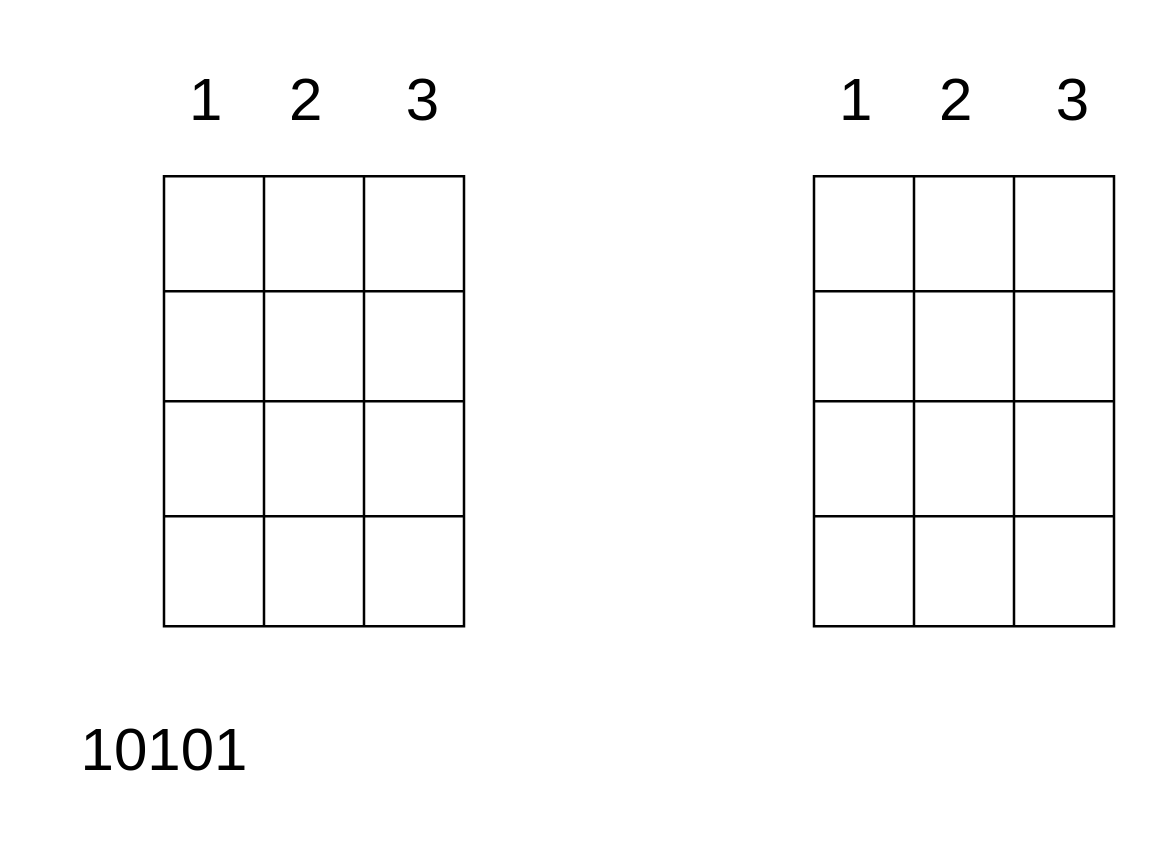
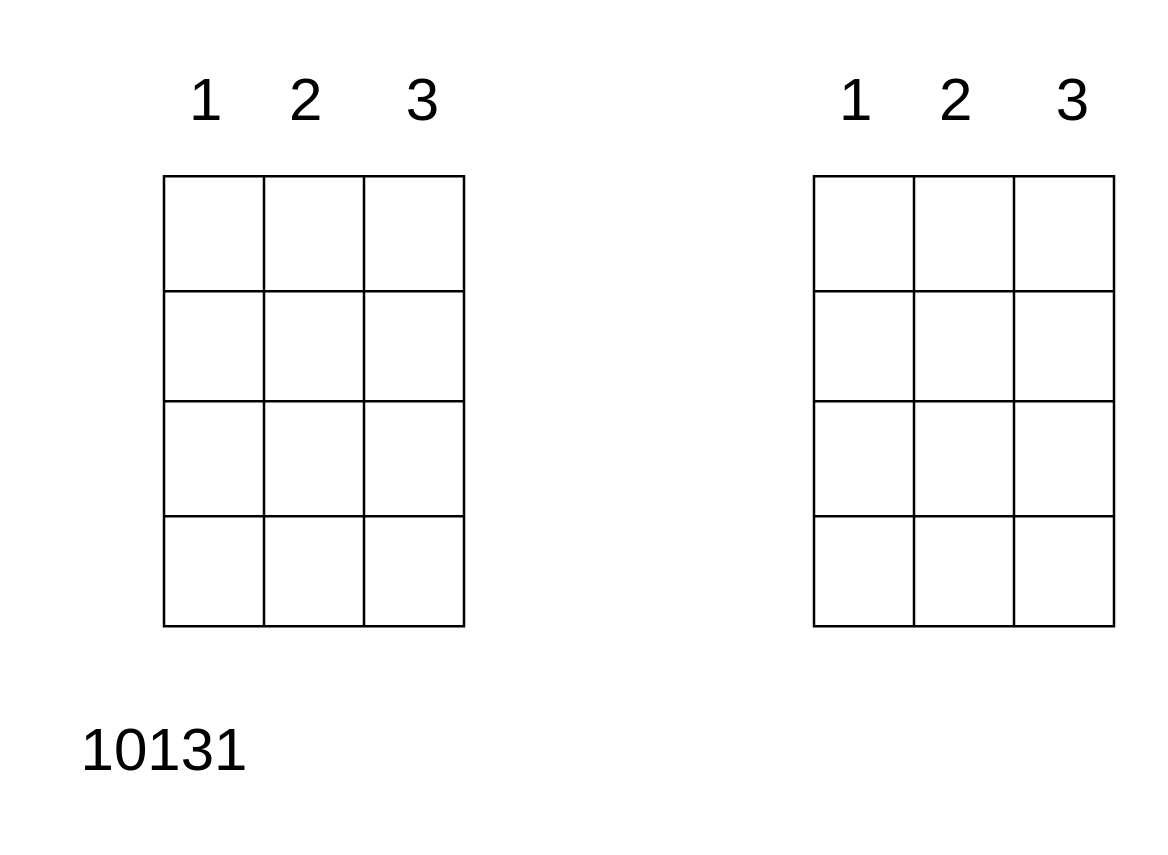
  <mxCell id="0" />
  <mxCell id="1" parent="0" />
  <mxCell id="2" value="" style="shape=table;startSize=0;container=1;collapsible=0;childLayout=tableLayout;" vertex="1" parent="1"><mxGeometry x="65" y="70" width="120" height="180" as="geometry" /></mxCell>
  <mxCell id="3" value="" style="shape=tableRow;horizontal=0;startSize=0;swimlaneHead=0;swimlaneBody=0;top=0;left=0;bottom=0;right=0;collapsible=0;dropTarget=0;fillColor=none;points=[[0,0.5],[1,0.5]];portConstraint=eastwest;" vertex="1" parent="2"><mxGeometry width="120" height="46" as="geometry" /></mxCell>
  <mxCell id="4" value="" style="shape=partialRectangle;html=1;whiteSpace=wrap;connectable=0;overflow=hidden;fillColor=none;top=0;left=0;bottom=0;right=0;pointerEvents=1;" vertex="1" parent="3"><mxGeometry width="40" height="46" as="geometry"><mxRectangle width="40" height="46" as="alternateBounds" /></mxGeometry></mxCell>
  <mxCell id="5" value="" style="shape=partialRectangle;html=1;whiteSpace=wrap;connectable=0;overflow=hidden;fillColor=none;top=0;left=0;bottom=0;right=0;pointerEvents=1;" vertex="1" parent="3"><mxGeometry x="40" width="40" height="46" as="geometry"><mxRectangle width="40" height="46" as="alternateBounds" /></mxGeometry></mxCell>
  <mxCell id="6" value="" style="shape=partialRectangle;html=1;whiteSpace=wrap;connectable=0;overflow=hidden;fillColor=none;top=0;left=0;bottom=0;right=0;pointerEvents=1;" vertex="1" parent="3"><mxGeometry x="80" width="40" height="46" as="geometry"><mxRectangle width="40" height="46" as="alternateBounds" /></mxGeometry></mxCell>
  <mxCell id="7" value="" style="shape=tableRow;horizontal=0;startSize=0;swimlaneHead=0;swimlaneBody=0;top=0;left=0;bottom=0;right=0;collapsible=0;dropTarget=0;fillColor=none;points=[[0,0.5],[1,0.5]];portConstraint=eastwest;" vertex="1" parent="2"><mxGeometry y="46" width="120" height="44" as="geometry" /></mxCell>
  <mxCell id="8" value="" style="shape=partialRectangle;html=1;whiteSpace=wrap;connectable=0;overflow=hidden;fillColor=none;top=0;left=0;bottom=0;right=0;pointerEvents=1;" vertex="1" parent="7"><mxGeometry width="40" height="44" as="geometry"><mxRectangle width="40" height="44" as="alternateBounds" /></mxGeometry></mxCell>
  <mxCell id="9" value="" style="shape=partialRectangle;html=1;whiteSpace=wrap;connectable=0;overflow=hidden;fillColor=none;top=0;left=0;bottom=0;right=0;pointerEvents=1;" vertex="1" parent="7"><mxGeometry x="40" width="40" height="44" as="geometry"><mxRectangle width="40" height="44" as="alternateBounds" /></mxGeometry></mxCell>
  <mxCell id="10" value="" style="shape=partialRectangle;html=1;whiteSpace=wrap;connectable=0;overflow=hidden;fillColor=none;top=0;left=0;bottom=0;right=0;pointerEvents=1;" vertex="1" parent="7"><mxGeometry x="80" width="40" height="44" as="geometry"><mxRectangle width="40" height="44" as="alternateBounds" /></mxGeometry></mxCell>
  <mxCell id="11" value="" style="shape=tableRow;horizontal=0;startSize=0;swimlaneHead=0;swimlaneBody=0;top=0;left=0;bottom=0;right=0;collapsible=0;dropTarget=0;fillColor=none;points=[[0,0.5],[1,0.5]];portConstraint=eastwest;" vertex="1" parent="2"><mxGeometry y="90" width="120" height="46" as="geometry" /></mxCell>
  <mxCell id="12" value="" style="shape=partialRectangle;html=1;whiteSpace=wrap;connectable=0;overflow=hidden;fillColor=none;top=0;left=0;bottom=0;right=0;pointerEvents=1;" vertex="1" parent="11"><mxGeometry width="40" height="46" as="geometry"><mxRectangle width="40" height="46" as="alternateBounds" /></mxGeometry></mxCell>
  <mxCell id="13" value="" style="shape=partialRectangle;html=1;whiteSpace=wrap;connectable=0;overflow=hidden;fillColor=none;top=0;left=0;bottom=0;right=0;pointerEvents=1;" vertex="1" parent="11"><mxGeometry x="40" width="40" height="46" as="geometry"><mxRectangle width="40" height="46" as="alternateBounds" /></mxGeometry></mxCell>
  <mxCell id="14" value="" style="shape=partialRectangle;html=1;whiteSpace=wrap;connectable=0;overflow=hidden;fillColor=none;top=0;left=0;bottom=0;right=0;pointerEvents=1;" vertex="1" parent="11"><mxGeometry x="80" width="40" height="46" as="geometry"><mxRectangle width="40" height="46" as="alternateBounds" /></mxGeometry></mxCell>
  <mxCell id="15" value="" style="shape=tableRow;horizontal=0;startSize=0;swimlaneHead=0;swimlaneBody=0;top=0;left=0;bottom=0;right=0;collapsible=0;dropTarget=0;fillColor=none;points=[[0,0.5],[1,0.5]];portConstraint=eastwest;" vertex="1" parent="2"><mxGeometry y="136" width="120" height="44" as="geometry" /></mxCell>
  <mxCell id="16" value="" style="shape=partialRectangle;html=1;whiteSpace=wrap;connectable=0;overflow=hidden;fillColor=none;top=0;left=0;bottom=0;right=0;pointerEvents=1;" vertex="1" parent="15"><mxGeometry width="40" height="44" as="geometry"><mxRectangle width="40" height="44" as="alternateBounds" /></mxGeometry></mxCell>
  <mxCell id="17" value="" style="shape=partialRectangle;html=1;whiteSpace=wrap;connectable=0;overflow=hidden;fillColor=none;top=0;left=0;bottom=0;right=0;pointerEvents=1;" vertex="1" parent="15"><mxGeometry x="40" width="40" height="44" as="geometry"><mxRectangle width="40" height="44" as="alternateBounds" /></mxGeometry></mxCell>
  <mxCell id="18" value="" style="shape=partialRectangle;html=1;whiteSpace=wrap;connectable=0;overflow=hidden;fillColor=none;top=0;left=0;bottom=0;right=0;pointerEvents=1;" vertex="1" parent="15"><mxGeometry x="80" width="40" height="44" as="geometry"><mxRectangle width="40" height="44" as="alternateBounds" /></mxGeometry></mxCell>
  <mxCell id="19" value="&lt;font style=&quot;font-size: 24px;&quot;&gt;1&amp;nbsp; &amp;nbsp; 2&amp;nbsp; &amp;nbsp; &amp;nbsp;3&lt;/font&gt;" style="text;html=1;align=center;verticalAlign=middle;resizable=0;points=[];autosize=1;strokeColor=none;fillColor=none;" vertex="1" parent="1"><mxGeometry x="65" y="20" width="120" height="40" as="geometry" /></mxCell>
  <mxCell id="20" value="" style="shape=table;startSize=0;container=1;collapsible=0;childLayout=tableLayout;" vertex="1" parent="1"><mxGeometry x="325" y="70" width="120" height="180" as="geometry" /></mxCell>
  <mxCell id="21" value="" style="shape=tableRow;horizontal=0;startSize=0;swimlaneHead=0;swimlaneBody=0;top=0;left=0;bottom=0;right=0;collapsible=0;dropTarget=0;fillColor=none;points=[[0,0.5],[1,0.5]];portConstraint=eastwest;" vertex="1" parent="20"><mxGeometry width="120" height="46" as="geometry" /></mxCell>
  <mxCell id="22" value="" style="shape=partialRectangle;html=1;whiteSpace=wrap;connectable=0;overflow=hidden;fillColor=none;top=0;left=0;bottom=0;right=0;pointerEvents=1;" vertex="1" parent="21"><mxGeometry width="40" height="46" as="geometry"><mxRectangle width="40" height="46" as="alternateBounds" /></mxGeometry></mxCell>
  <mxCell id="23" value="" style="shape=partialRectangle;html=1;whiteSpace=wrap;connectable=0;overflow=hidden;fillColor=none;top=0;left=0;bottom=0;right=0;pointerEvents=1;" vertex="1" parent="21"><mxGeometry x="40" width="40" height="46" as="geometry"><mxRectangle width="40" height="46" as="alternateBounds" /></mxGeometry></mxCell>
  <mxCell id="24" value="" style="shape=partialRectangle;html=1;whiteSpace=wrap;connectable=0;overflow=hidden;fillColor=none;top=0;left=0;bottom=0;right=0;pointerEvents=1;" vertex="1" parent="21"><mxGeometry x="80" width="40" height="46" as="geometry"><mxRectangle width="40" height="46" as="alternateBounds" /></mxGeometry></mxCell>
  <mxCell id="25" value="" style="shape=tableRow;horizontal=0;startSize=0;swimlaneHead=0;swimlaneBody=0;top=0;left=0;bottom=0;right=0;collapsible=0;dropTarget=0;fillColor=none;points=[[0,0.5],[1,0.5]];portConstraint=eastwest;" vertex="1" parent="20"><mxGeometry y="46" width="120" height="44" as="geometry" /></mxCell>
  <mxCell id="26" value="" style="shape=partialRectangle;html=1;whiteSpace=wrap;connectable=0;overflow=hidden;fillColor=none;top=0;left=0;bottom=0;right=0;pointerEvents=1;" vertex="1" parent="25"><mxGeometry width="40" height="44" as="geometry"><mxRectangle width="40" height="44" as="alternateBounds" /></mxGeometry></mxCell>
  <mxCell id="27" value="" style="shape=partialRectangle;html=1;whiteSpace=wrap;connectable=0;overflow=hidden;fillColor=none;top=0;left=0;bottom=0;right=0;pointerEvents=1;" vertex="1" parent="25"><mxGeometry x="40" width="40" height="44" as="geometry"><mxRectangle width="40" height="44" as="alternateBounds" /></mxGeometry></mxCell>
  <mxCell id="28" value="" style="shape=partialRectangle;html=1;whiteSpace=wrap;connectable=0;overflow=hidden;fillColor=none;top=0;left=0;bottom=0;right=0;pointerEvents=1;" vertex="1" parent="25"><mxGeometry x="80" width="40" height="44" as="geometry"><mxRectangle width="40" height="44" as="alternateBounds" /></mxGeometry></mxCell>
  <mxCell id="29" value="" style="shape=tableRow;horizontal=0;startSize=0;swimlaneHead=0;swimlaneBody=0;top=0;left=0;bottom=0;right=0;collapsible=0;dropTarget=0;fillColor=none;points=[[0,0.5],[1,0.5]];portConstraint=eastwest;" vertex="1" parent="20"><mxGeometry y="90" width="120" height="46" as="geometry" /></mxCell>
  <mxCell id="30" value="" style="shape=partialRectangle;html=1;whiteSpace=wrap;connectable=0;overflow=hidden;fillColor=none;top=0;left=0;bottom=0;right=0;pointerEvents=1;" vertex="1" parent="29"><mxGeometry width="40" height="46" as="geometry"><mxRectangle width="40" height="46" as="alternateBounds" /></mxGeometry></mxCell>
  <mxCell id="31" value="" style="shape=partialRectangle;html=1;whiteSpace=wrap;connectable=0;overflow=hidden;fillColor=none;top=0;left=0;bottom=0;right=0;pointerEvents=1;" vertex="1" parent="29"><mxGeometry x="40" width="40" height="46" as="geometry"><mxRectangle width="40" height="46" as="alternateBounds" /></mxGeometry></mxCell>
  <mxCell id="32" value="" style="shape=partialRectangle;html=1;whiteSpace=wrap;connectable=0;overflow=hidden;fillColor=none;top=0;left=0;bottom=0;right=0;pointerEvents=1;" vertex="1" parent="29"><mxGeometry x="80" width="40" height="46" as="geometry"><mxRectangle width="40" height="46" as="alternateBounds" /></mxGeometry></mxCell>
  <mxCell id="33" value="" style="shape=tableRow;horizontal=0;startSize=0;swimlaneHead=0;swimlaneBody=0;top=0;left=0;bottom=0;right=0;collapsible=0;dropTarget=0;fillColor=none;points=[[0,0.5],[1,0.5]];portConstraint=eastwest;" vertex="1" parent="20"><mxGeometry y="136" width="120" height="44" as="geometry" /></mxCell>
  <mxCell id="34" value="" style="shape=partialRectangle;html=1;whiteSpace=wrap;connectable=0;overflow=hidden;fillColor=none;top=0;left=0;bottom=0;right=0;pointerEvents=1;" vertex="1" parent="33"><mxGeometry width="40" height="44" as="geometry"><mxRectangle width="40" height="44" as="alternateBounds" /></mxGeometry></mxCell>
  <mxCell id="35" value="" style="shape=partialRectangle;html=1;whiteSpace=wrap;connectable=0;overflow=hidden;fillColor=none;top=0;left=0;bottom=0;right=0;pointerEvents=1;" vertex="1" parent="33"><mxGeometry x="40" width="40" height="44" as="geometry"><mxRectangle width="40" height="44" as="alternateBounds" /></mxGeometry></mxCell>
  <mxCell id="36" value="" style="shape=partialRectangle;html=1;whiteSpace=wrap;connectable=0;overflow=hidden;fillColor=none;top=0;left=0;bottom=0;right=0;pointerEvents=1;" vertex="1" parent="33"><mxGeometry x="80" width="40" height="44" as="geometry"><mxRectangle width="40" height="44" as="alternateBounds" /></mxGeometry></mxCell>
  <mxCell id="37" value="&lt;font style=&quot;font-size: 24px;&quot;&gt;1&amp;nbsp; &amp;nbsp; 2&amp;nbsp; &amp;nbsp; &amp;nbsp;3&lt;/font&gt;" style="text;html=1;align=center;verticalAlign=middle;resizable=0;points=[];autosize=1;strokeColor=none;fillColor=none;" vertex="1" parent="1"><mxGeometry x="325" y="20" width="120" height="40" as="geometry" /></mxCell>
- <mxCell id="38" value="10101" style="text;html=1;align=center;verticalAlign=middle;resizable=0;points=[];autosize=1;strokeColor=none;fillColor=none;fontSize=24;" vertex="1" parent="1"><mxGeometry x="20" y="280" width="90" height="40" as="geometry" /></mxCell>
+ <mxCell id="38" value="10131" style="text;html=1;align=center;verticalAlign=middle;resizable=0;points=[];autosize=1;strokeColor=none;fillColor=none;fontSize=24;" vertex="1" parent="1"><mxGeometry x="20" y="280" width="90" height="40" as="geometry" /></mxCell>
